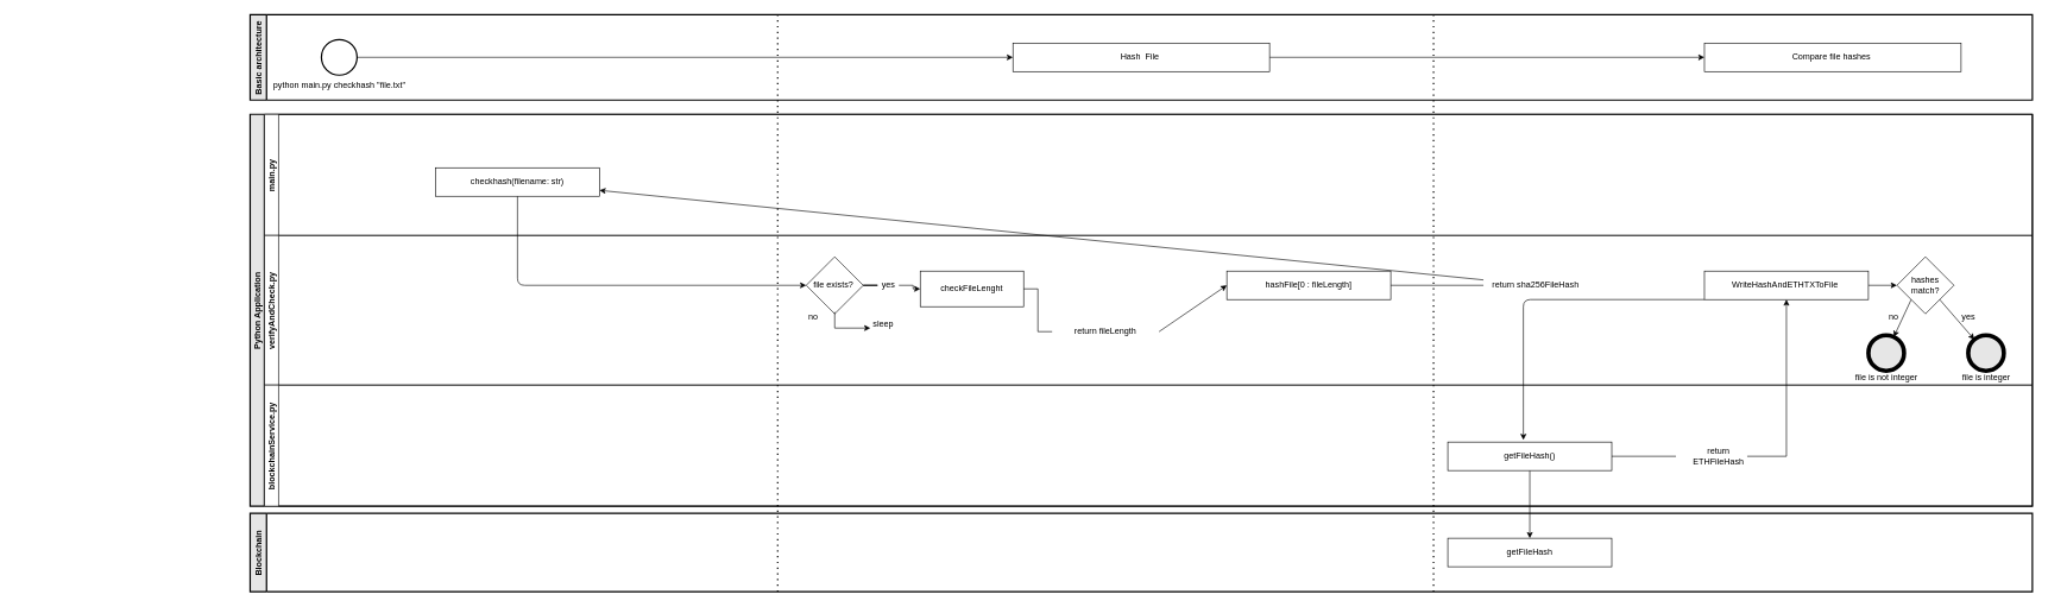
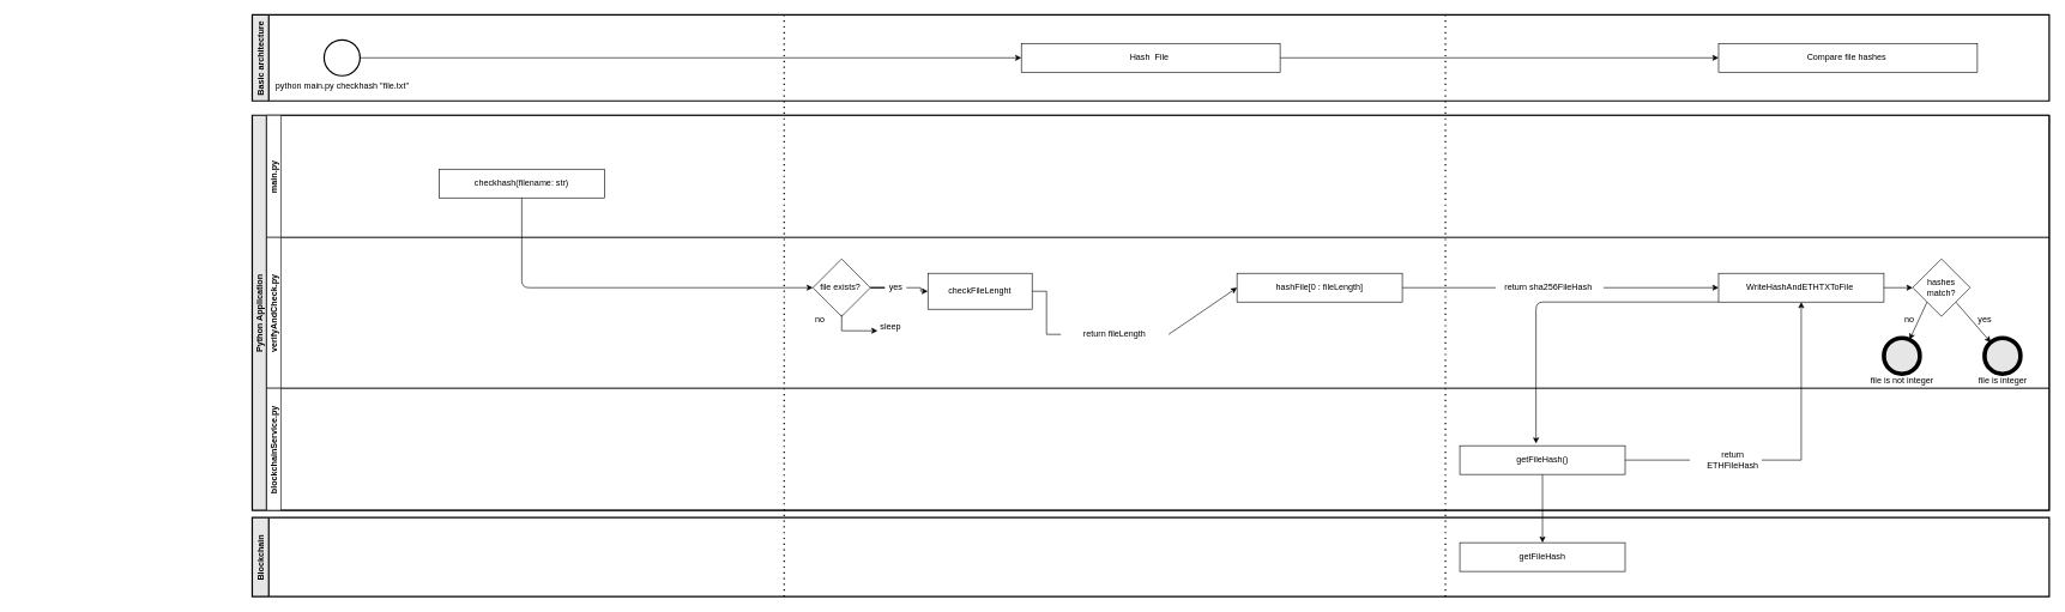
  <mxCell id="0" />
  <mxCell id="1" parent="0" />
  <mxCell id="2" value="Basic architecture" style="swimlane;horizontal=0;strokeWidth=2;fillColor=#E6E6E6;" parent="1" vertex="1"><mxGeometry x="350" y="20" width="2500" height="120" as="geometry"><mxRectangle x="-390" y="50" width="30" height="140" as="alternateBounds" /></mxGeometry></mxCell>
  <mxCell id="3" style="edgeStyle=none;html=1;" edge="1" parent="2" source="4" target="5"><mxGeometry relative="1" as="geometry" /></mxCell>
  <mxCell id="4" value="Hash &amp;nbsp;File&amp;nbsp;" style="rounded=0;whiteSpace=wrap;html=1;" parent="2" vertex="1"><mxGeometry x="1070" y="40" width="360" height="40" as="geometry" /></mxCell>
  <mxCell id="5" value="Compare file hashes&amp;nbsp;" style="rounded=0;whiteSpace=wrap;html=1;" parent="2" vertex="1"><mxGeometry x="2040" y="40" width="360" height="40" as="geometry" /></mxCell>
  <mxCell id="6" style="edgeStyle=orthogonalEdgeStyle;rounded=0;orthogonalLoop=1;jettySize=auto;html=1;entryX=0;entryY=0.5;entryDx=0;entryDy=0;exitX=1;exitY=0.5;exitDx=0;exitDy=0;exitPerimeter=0;" parent="2" source="7" target="4" edge="1"><mxGeometry relative="1" as="geometry"><mxPoint x="420" y="60" as="sourcePoint" /><mxPoint x="860.5" y="60" as="targetPoint" /></mxGeometry></mxCell>
  <mxCell id="7" value="" style="strokeWidth=2;html=1;shape=mxgraph.flowchart.start_2;whiteSpace=wrap;" parent="2" vertex="1"><mxGeometry x="100" y="35" width="50" height="50" as="geometry" /></mxCell>
  <mxCell id="8" value="python main.py checkhash &quot;file.txt&quot;" style="text;html=1;align=center;verticalAlign=middle;resizable=0;points=[];autosize=1;strokeColor=none;fillColor=none;" parent="2" vertex="1"><mxGeometry x="25" y="90" width="200" height="20" as="geometry" /></mxCell>
  <mxCell id="9" value="Blockchain" style="swimlane;horizontal=0;strokeWidth=2;fillColor=#E6E6E6;" parent="1" vertex="1"><mxGeometry x="350" y="720" width="2500" height="110" as="geometry"><mxRectangle x="-390" y="50" width="30" height="140" as="alternateBounds" /></mxGeometry></mxCell>
  <mxCell id="10" value="getFileHash" style="rounded=0;whiteSpace=wrap;html=1;" parent="9" vertex="1"><mxGeometry x="1680" y="35" width="230" height="40" as="geometry" /></mxCell>
  <mxCell id="11" value="" style="endArrow=none;dashed=1;html=1;dashPattern=1 3;strokeWidth=2;rounded=0;" edge="1" parent="9"><mxGeometry width="50" height="50" relative="1" as="geometry"><mxPoint x="1660" y="110" as="sourcePoint" /><mxPoint x="1660" y="-700" as="targetPoint" /></mxGeometry></mxCell>
  <mxCell id="12" value="&lt;div style=&quot;color: rgb(212 , 212 , 212) ; background-color: rgb(30 , 30 , 30) ; font-family: &amp;#34;menlo&amp;#34; , &amp;#34;monaco&amp;#34; , &amp;#34;courier new&amp;#34; , monospace ; font-size: 15px ; line-height: 23px&quot;&gt;&lt;br&gt;&lt;/div&gt;" style="text;html=1;align=center;verticalAlign=middle;resizable=0;points=[];autosize=1;strokeColor=none;fillColor=none;" parent="1" vertex="1"><mxGeometry x="80" y="485" width="20" height="30" as="geometry" /></mxCell>
  <mxCell id="13" value="" style="endArrow=none;dashed=1;html=1;dashPattern=1 3;strokeWidth=2;rounded=0;" parent="1" edge="1"><mxGeometry width="50" height="50" relative="1" as="geometry"><mxPoint x="1090" y="830" as="sourcePoint" /><mxPoint x="1090" y="20" as="targetPoint" /></mxGeometry></mxCell>
  <mxCell id="14" value="" style="endArrow=classic;html=1;rounded=0;exitX=0.5;exitY=1;exitDx=0;exitDy=0;entryX=0.5;entryY=0;entryDx=0;entryDy=0;" parent="1" source="47" target="10" edge="1"><mxGeometry width="50" height="50" relative="1" as="geometry"><mxPoint x="2145" y="470" as="sourcePoint" /><mxPoint x="2140" y="700" as="targetPoint" /></mxGeometry></mxCell>
  <mxCell id="15" value="&lt;div style=&quot;color: rgb(212 , 212 , 212) ; background-color: rgb(30 , 30 , 30) ; font-family: &amp;#34;menlo&amp;#34; , &amp;#34;monaco&amp;#34; , &amp;#34;courier new&amp;#34; , monospace ; font-size: 15px ; line-height: 23px&quot;&gt;&lt;br&gt;&lt;/div&gt;" style="text;html=1;align=center;verticalAlign=middle;resizable=0;points=[];autosize=1;strokeColor=none;fillColor=none;" vertex="1" parent="1"><mxGeometry x="20" y="505" width="20" height="30" as="geometry" /></mxCell>
  <mxCell id="16" value="Python Application" style="swimlane;childLayout=stackLayout;resizeParent=1;resizeParentMax=0;horizontal=0;startSize=20;horizontalStack=0;labelBackgroundColor=#E6E6E6;fillColor=#E6E6E6;strokeWidth=2;" vertex="1" parent="1"><mxGeometry x="350" y="160" width="2500" height="550" as="geometry"><mxRectangle x="-390" y="600" width="30" height="130" as="alternateBounds" /></mxGeometry></mxCell>
  <mxCell id="17" value="main.py" style="swimlane;startSize=20;horizontal=0;" vertex="1" parent="16"><mxGeometry x="20" width="2480" height="170" as="geometry" /></mxCell>
  <mxCell id="18" value="checkhash(filename: str)" style="rounded=0;whiteSpace=wrap;html=1;" vertex="1" parent="17"><mxGeometry x="240" y="75" width="230" height="40" as="geometry" /></mxCell>
  <mxCell id="19" value="verifyAndCheck.py" style="swimlane;startSize=20;horizontal=0;" vertex="1" parent="16"><mxGeometry x="20" y="170" width="2480" height="210" as="geometry" /></mxCell>
  <mxCell id="20" style="edgeStyle=orthogonalEdgeStyle;rounded=0;orthogonalLoop=1;jettySize=auto;html=1;startArrow=none;" edge="1" parent="19" source="31" target="22"><mxGeometry relative="1" as="geometry" /></mxCell>
  <mxCell id="21" value="file exists?&amp;nbsp;" style="rhombus;whiteSpace=wrap;html=1;" vertex="1" parent="19"><mxGeometry x="760" y="30" width="80" height="80" as="geometry" /></mxCell>
  <mxCell id="22" value="checkFileLenght" style="rounded=0;whiteSpace=wrap;html=1;" vertex="1" parent="19"><mxGeometry x="920" y="50" width="145" height="50" as="geometry" /></mxCell>
  <mxCell id="23" value="no" style="text;html=1;strokeColor=none;fillColor=none;align=center;verticalAlign=middle;whiteSpace=wrap;rounded=0;" vertex="1" parent="19"><mxGeometry x="740" y="100" width="60" height="30" as="geometry" /></mxCell>
  <mxCell id="24" value="sleep&amp;nbsp;" style="text;html=1;strokeColor=none;fillColor=none;align=center;verticalAlign=middle;whiteSpace=wrap;rounded=0;" vertex="1" parent="19"><mxGeometry x="840" y="110" width="60" height="30" as="geometry" /></mxCell>
  <mxCell id="25" value="" style="endArrow=classic;html=1;rounded=0;exitX=1;exitY=0.25;exitDx=0;exitDy=0;" edge="1" parent="19" source="23"><mxGeometry width="50" height="50" relative="1" as="geometry"><mxPoint x="780" y="330" as="sourcePoint" /><mxPoint x="850" y="130" as="targetPoint" /><Array as="points"><mxPoint x="800" y="130" /></Array></mxGeometry></mxCell>
  <mxCell id="26" value="" style="edgeStyle=none;html=1;" edge="1" parent="19" source="27" target="40"><mxGeometry relative="1" as="geometry" /></mxCell>
  <mxCell id="27" value="WriteHashAndETHTXToFile&amp;nbsp;" style="rounded=0;whiteSpace=wrap;html=1;" vertex="1" parent="19"><mxGeometry x="2020" y="50" width="230" height="40" as="geometry" /></mxCell>
  <mxCell id="28" style="edgeStyle=none;html=1;exitX=1;exitY=0.5;exitDx=0;exitDy=0;entryX=0;entryY=0.5;entryDx=0;entryDy=0;" edge="1" parent="19" source="29" target="34"><mxGeometry relative="1" as="geometry" /></mxCell>
  <mxCell id="29" value="return&amp;nbsp;fileLength" style="text;html=1;strokeColor=none;fillColor=none;align=center;verticalAlign=middle;whiteSpace=wrap;rounded=0;" vertex="1" parent="19"><mxGeometry x="1105" y="120" width="150" height="30" as="geometry" /></mxCell>
  <mxCell id="30" value="" style="edgeStyle=orthogonalEdgeStyle;rounded=0;orthogonalLoop=1;jettySize=auto;html=1;entryX=0;entryY=0.5;entryDx=0;entryDy=0;endArrow=none;" edge="1" parent="19" source="22" target="29"><mxGeometry relative="1" as="geometry"><mxPoint x="1150" y="70" as="sourcePoint" /><mxPoint x="1340" y="70" as="targetPoint" /></mxGeometry></mxCell>
  <mxCell id="31" value="yes" style="text;html=1;align=center;verticalAlign=middle;resizable=0;points=[];autosize=1;strokeColor=none;fillColor=none;" vertex="1" parent="19"><mxGeometry x="860" y="60" width="30" height="20" as="geometry" /></mxCell>
  <mxCell id="32" value="" style="edgeStyle=orthogonalEdgeStyle;rounded=0;orthogonalLoop=1;jettySize=auto;html=1;endArrow=none;" edge="1" parent="19" source="21" target="31"><mxGeometry relative="1" as="geometry"><mxPoint x="480" y="260" as="sourcePoint" /><mxPoint x="560" y="260" as="targetPoint" /></mxGeometry></mxCell>
- <mxCell id="33" style="edgeStyle=none;html=1;startArrow=none;" edge="1" parent="19" source="35" target="18"><mxGeometry relative="1" as="geometry" /></mxCell>
+ <mxCell id="33" style="edgeStyle=none;html=1;entryX=0;entryY=0.5;entryDx=0;entryDy=0;startArrow=none;" edge="1" parent="19" source="35" target="27"><mxGeometry relative="1" as="geometry" /></mxCell>
  <mxCell id="34" value="hashFile[0 :&amp;nbsp;fileLength]" style="rounded=0;whiteSpace=wrap;html=1;" vertex="1" parent="19"><mxGeometry x="1350" y="50" width="230" height="40" as="geometry" /></mxCell>
  <mxCell id="35" value="return&amp;nbsp;sha256FileHash&amp;nbsp;" style="text;html=1;strokeColor=none;fillColor=none;align=center;verticalAlign=middle;whiteSpace=wrap;rounded=0;" vertex="1" parent="19"><mxGeometry x="1710" y="55" width="150" height="30" as="geometry" /></mxCell>
  <mxCell id="36" value="" style="edgeStyle=none;html=1;entryX=0;entryY=0.5;entryDx=0;entryDy=0;endArrow=none;" edge="1" parent="19" source="34" target="35"><mxGeometry relative="1" as="geometry"><mxPoint x="1210" y="840" as="sourcePoint" /><mxPoint x="1650" y="840" as="targetPoint" /></mxGeometry></mxCell>
  <mxCell id="37" value="" style="points=[[0.145,0.145,0],[0.5,0,0],[0.855,0.145,0],[1,0.5,0],[0.855,0.855,0],[0.5,1,0],[0.145,0.855,0],[0,0.5,0]];shape=mxgraph.bpmn.event;html=1;verticalLabelPosition=bottom;labelBackgroundColor=#ffffff;verticalAlign=top;align=center;perimeter=ellipsePerimeter;outlineConnect=0;aspect=fixed;outline=end;symbol=terminate2;strokeWidth=2;fillColor=#E6E6E6;" vertex="1" parent="19"><mxGeometry x="2390" y="140" width="50" height="50" as="geometry" /></mxCell>
  <mxCell id="38" style="edgeStyle=none;html=1;exitX=0;exitY=1;exitDx=0;exitDy=0;" edge="1" parent="19" source="40" target="41"><mxGeometry relative="1" as="geometry" /></mxCell>
  <mxCell id="39" style="edgeStyle=none;html=1;exitX=1;exitY=1;exitDx=0;exitDy=0;" edge="1" parent="19" source="40" target="37"><mxGeometry relative="1" as="geometry" /></mxCell>
  <mxCell id="40" value="hashes match?" style="rhombus;whiteSpace=wrap;html=1;" vertex="1" parent="19"><mxGeometry x="2290" y="30" width="80" height="80" as="geometry" /></mxCell>
  <mxCell id="41" value="" style="points=[[0.145,0.145,0],[0.5,0,0],[0.855,0.145,0],[1,0.5,0],[0.855,0.855,0],[0.5,1,0],[0.145,0.855,0],[0,0.5,0]];shape=mxgraph.bpmn.event;html=1;verticalLabelPosition=bottom;labelBackgroundColor=#ffffff;verticalAlign=top;align=center;perimeter=ellipsePerimeter;outlineConnect=0;aspect=fixed;outline=end;symbol=terminate2;strokeWidth=2;fillColor=#E6E6E6;" vertex="1" parent="19"><mxGeometry x="2250" y="140" width="50" height="50" as="geometry" /></mxCell>
  <mxCell id="42" value="file is not integer" style="text;html=1;align=center;verticalAlign=middle;resizable=0;points=[];autosize=1;strokeColor=none;fillColor=none;" vertex="1" parent="19"><mxGeometry x="2225" y="190" width="100" height="20" as="geometry" /></mxCell>
  <mxCell id="43" value="file is integer" style="text;html=1;align=center;verticalAlign=middle;resizable=0;points=[];autosize=1;strokeColor=none;fillColor=none;" vertex="1" parent="19"><mxGeometry x="2375" y="190" width="80" height="20" as="geometry" /></mxCell>
  <mxCell id="44" value="yes" style="text;html=1;align=center;verticalAlign=middle;resizable=0;points=[];autosize=1;strokeColor=none;fillColor=none;" vertex="1" parent="19"><mxGeometry x="2375" y="105" width="30" height="20" as="geometry" /></mxCell>
  <mxCell id="45" value="no" style="text;html=1;align=center;verticalAlign=middle;resizable=0;points=[];autosize=1;strokeColor=none;fillColor=none;" vertex="1" parent="19"><mxGeometry x="2270" y="105" width="30" height="20" as="geometry" /></mxCell>
  <mxCell id="46" value="blockchainService.py" style="swimlane;startSize=20;horizontal=0;" vertex="1" parent="16"><mxGeometry x="20" y="380" width="2480" height="170" as="geometry" /></mxCell>
  <mxCell id="47" value="getFileHash()" style="rounded=0;whiteSpace=wrap;html=1;" vertex="1" parent="46"><mxGeometry x="1660" y="80" width="230" height="40" as="geometry" /></mxCell>
  <mxCell id="48" value="return ETHFileHash" style="text;html=1;strokeColor=none;fillColor=none;align=center;verticalAlign=middle;whiteSpace=wrap;rounded=0;" vertex="1" parent="46"><mxGeometry x="2000" y="85" width="80" height="30" as="geometry" /></mxCell>
  <mxCell id="49" value="" style="endArrow=none;html=1;rounded=0;exitX=1;exitY=0.5;exitDx=0;exitDy=0;" edge="1" parent="46" source="47"><mxGeometry width="50" height="50" relative="1" as="geometry"><mxPoint x="1451" y="290" as="sourcePoint" /><mxPoint x="1980" y="100" as="targetPoint" /><Array as="points" /></mxGeometry></mxCell>
  <mxCell id="50" value="" style="endArrow=classic;html=1;rounded=0;entryX=0.5;entryY=1;entryDx=0;entryDy=0;startArrow=none;exitX=1;exitY=0.5;exitDx=0;exitDy=0;" edge="1" parent="16" source="48" target="27"><mxGeometry width="50" height="50" relative="1" as="geometry"><mxPoint x="2130" y="270" as="sourcePoint" /><mxPoint x="2178" y="91" as="targetPoint" /><Array as="points"><mxPoint x="2155" y="480" /></Array></mxGeometry></mxCell>
  <mxCell id="51" style="edgeStyle=none;html=1;entryX=0.461;entryY=-0.075;entryDx=0;entryDy=0;exitX=0;exitY=1;exitDx=0;exitDy=0;entryPerimeter=0;" edge="1" parent="16" source="27" target="47"><mxGeometry relative="1" as="geometry"><Array as="points"><mxPoint x="1786" y="260" /></Array></mxGeometry></mxCell>
  <mxCell id="52" style="edgeStyle=none;html=1;entryX=0;entryY=0.5;entryDx=0;entryDy=0;" edge="1" parent="16" source="18" target="21"><mxGeometry relative="1" as="geometry"><Array as="points"><mxPoint x="375" y="240" /></Array></mxGeometry></mxCell>
